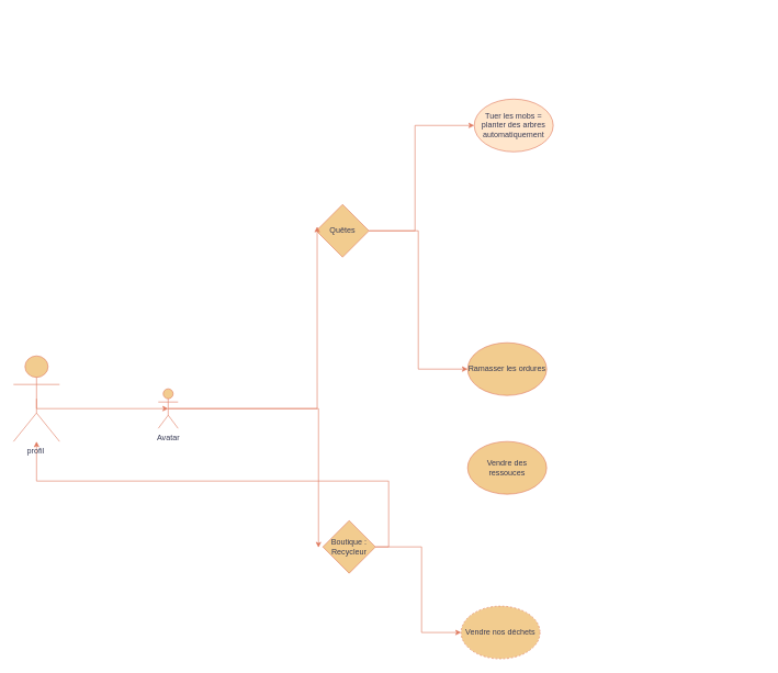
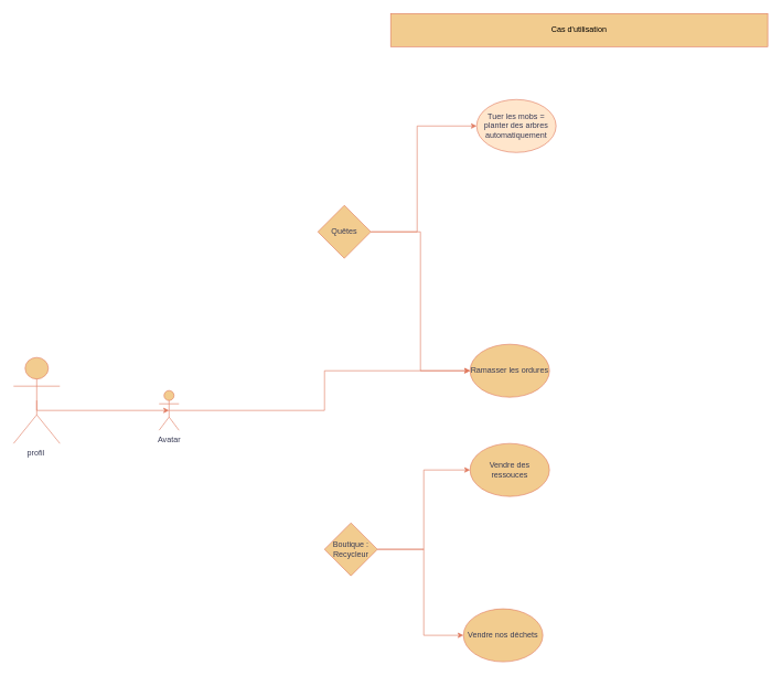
  <mxCell id="0" />
  <mxCell id="1" parent="0" />
- <mxCell id="3" style="edgeStyle=orthogonalEdgeStyle;rounded=0;orthogonalLoop=1;jettySize=auto;html=1;exitX=1;exitY=0.5;exitDx=0;exitDy=0;strokeColor=#E07A5F;fontColor=#393C56;fillColor=#F2CC8F;" edge="1" parent="1" source="5" target="9"><mxGeometry relative="1" as="geometry" /></mxCell>
+ <mxCell id="2" value="Cas d'utilisation" style="html=1;whiteSpace=wrap;strokeColor=#E07A5F;fillColor=#F2CC8F;" vertex="1" parent="1"><mxGeometry x="590" y="20" width="570" height="50" as="geometry" /></mxCell>
+ <mxCell id="3" style="edgeStyle=orthogonalEdgeStyle;rounded=0;orthogonalLoop=1;jettySize=auto;html=1;exitX=1;exitY=0.5;exitDx=0;exitDy=0;entryX=0;entryY=0.5;entryDx=0;entryDy=0;strokeColor=#E07A5F;fontColor=#393C56;fillColor=#F2CC8F;" edge="1" parent="1" source="5" target="13"><mxGeometry relative="1" as="geometry" /></mxCell>
  <mxCell id="4" style="edgeStyle=orthogonalEdgeStyle;rounded=0;orthogonalLoop=1;jettySize=auto;html=1;exitX=1;exitY=0.5;exitDx=0;exitDy=0;entryX=0;entryY=0.5;entryDx=0;entryDy=0;strokeColor=#E07A5F;fontColor=#393C56;fillColor=#F2CC8F;" edge="1" parent="1" source="5" target="14"><mxGeometry relative="1" as="geometry"><Array as="points"><mxPoint x="640" y="830" /><mxPoint x="640" y="960" /></Array></mxGeometry></mxCell>
  <mxCell id="5" value="Boutique : Recycleur" style="rhombus;whiteSpace=wrap;html=1;strokeColor=#E07A5F;fontColor=#393C56;fillColor=#F2CC8F;direction=east;rotation=0;" vertex="1" parent="1"><mxGeometry x="490" y="790" width="80" height="80" as="geometry" /></mxCell>
  <mxCell id="6" style="edgeStyle=orthogonalEdgeStyle;rounded=0;orthogonalLoop=1;jettySize=auto;html=1;exitX=1;exitY=0.5;exitDx=0;exitDy=0;entryX=0;entryY=0.5;entryDx=0;entryDy=0;strokeColor=#E07A5F;fontColor=#393C56;fillColor=#F2CC8F;" edge="1" parent="1" source="8" target="12"><mxGeometry relative="1" as="geometry"><Array as="points"><mxPoint x="635" y="350" /><mxPoint x="635" y="560" /></Array></mxGeometry></mxCell>
  <mxCell id="7" style="edgeStyle=orthogonalEdgeStyle;rounded=0;orthogonalLoop=1;jettySize=auto;html=1;exitX=1;exitY=0.5;exitDx=0;exitDy=0;entryX=0;entryY=0.5;entryDx=0;entryDy=0;strokeColor=#E07A5F;fontColor=#393C56;fillColor=#F2CC8F;" edge="1" parent="1" source="8" target="11"><mxGeometry relative="1" as="geometry"><Array as="points"><mxPoint x="630" y="350" /><mxPoint x="630" y="190" /></Array></mxGeometry></mxCell>
  <mxCell id="8" value="Quêtes" style="rhombus;whiteSpace=wrap;html=1;strokeColor=#E07A5F;fontColor=#393C56;fillColor=#F2CC8F;" vertex="1" parent="1"><mxGeometry x="480" y="310" width="80" height="80" as="geometry" /></mxCell>
  <mxCell id="9" value="profil&amp;nbsp;" style="shape=umlActor;verticalLabelPosition=bottom;verticalAlign=top;html=1;outlineConnect=0;strokeColor=#E07A5F;fontColor=#393C56;fillColor=#F2CC8F;direction=east;" vertex="1" parent="1"><mxGeometry x="20" y="540" width="70" height="130" as="geometry" /></mxCell>
  <mxCell id="10" value="Avatar" style="shape=umlActor;verticalLabelPosition=bottom;verticalAlign=top;html=1;outlineConnect=0;strokeColor=#E07A5F;fontColor=#393C56;fillColor=#F2CC8F;" vertex="1" parent="1"><mxGeometry x="240" y="590" width="30" height="60" as="geometry" /></mxCell>
  <mxCell id="11" value="Tuer les mobs = planter des arbres automatiquement" style="ellipse;whiteSpace=wrap;html=1;strokeColor=#E07A5F;fontColor=#393C56;fillColor=#ffe6cc;" vertex="1" parent="1"><mxGeometry x="720" y="150" width="120" height="80" as="geometry" /></mxCell>
  <mxCell id="12" value="Ramasser les ordures" style="ellipse;whiteSpace=wrap;html=1;strokeColor=#E07A5F;fontColor=#393C56;fillColor=#F2CC8F;" vertex="1" parent="1"><mxGeometry x="710" y="520" width="120" height="80" as="geometry" /></mxCell>
  <mxCell id="13" value="Vendre des ressouces" style="ellipse;whiteSpace=wrap;html=1;strokeColor=#E07A5F;fontColor=#393C56;fillColor=#F2CC8F;" vertex="1" parent="1"><mxGeometry x="710" y="670" width="120" height="80" as="geometry" /></mxCell>
- <mxCell id="14" value="Vendre nos déchets" style="ellipse;whiteSpace=wrap;html=1;strokeColor=#E07A5F;fontColor=#393C56;fillColor=#F2CC8F;dashed=1;" vertex="1" parent="1"><mxGeometry x="700" y="920" width="120" height="80" as="geometry" /></mxCell>
+ <mxCell id="14" value="Vendre nos déchets" style="ellipse;whiteSpace=wrap;html=1;strokeColor=#E07A5F;fontColor=#393C56;fillColor=#F2CC8F;" vertex="1" parent="1"><mxGeometry x="700" y="920" width="120" height="80" as="geometry" /></mxCell>
  <mxCell id="15" style="edgeStyle=orthogonalEdgeStyle;rounded=0;orthogonalLoop=1;jettySize=auto;html=1;exitX=0.5;exitY=0.5;exitDx=0;exitDy=0;exitPerimeter=0;entryX=0.5;entryY=0.5;entryDx=0;entryDy=0;entryPerimeter=0;strokeColor=#E07A5F;fontColor=#393C56;fillColor=#F2CC8F;" edge="1" parent="1" source="9" target="10"><mxGeometry relative="1" as="geometry"><Array as="points"><mxPoint x="55" y="620" /></Array></mxGeometry></mxCell>
- <mxCell id="16" style="edgeStyle=orthogonalEdgeStyle;rounded=0;orthogonalLoop=1;jettySize=auto;html=1;exitX=0.5;exitY=0.5;exitDx=0;exitDy=0;exitPerimeter=0;entryX=0.017;entryY=0.421;entryDx=0;entryDy=0;entryPerimeter=0;strokeColor=#E07A5F;fontColor=#393C56;fillColor=#F2CC8F;" edge="1" parent="1" source="10" target="8"><mxGeometry relative="1" as="geometry" /></mxCell>
- <mxCell id="17" style="edgeStyle=orthogonalEdgeStyle;rounded=0;orthogonalLoop=1;jettySize=auto;html=1;exitX=0.5;exitY=0.5;exitDx=0;exitDy=0;exitPerimeter=0;entryX=-0.083;entryY=0.513;entryDx=0;entryDy=0;entryPerimeter=0;strokeColor=#E07A5F;fontColor=#393C56;fillColor=#F2CC8F;" edge="1" parent="1" source="10" target="5"><mxGeometry relative="1" as="geometry" /></mxCell>
+ <mxCell id="16" style="edgeStyle=orthogonalEdgeStyle;rounded=0;orthogonalLoop=1;jettySize=auto;html=1;exitX=0.5;exitY=0.5;exitDx=0;exitDy=0;exitPerimeter=0;strokeColor=#E07A5F;fontColor=#393C56;fillColor=#F2CC8F;" edge="1" parent="1" source="10" target="12"><mxGeometry relative="1" as="geometry" /></mxCell>
